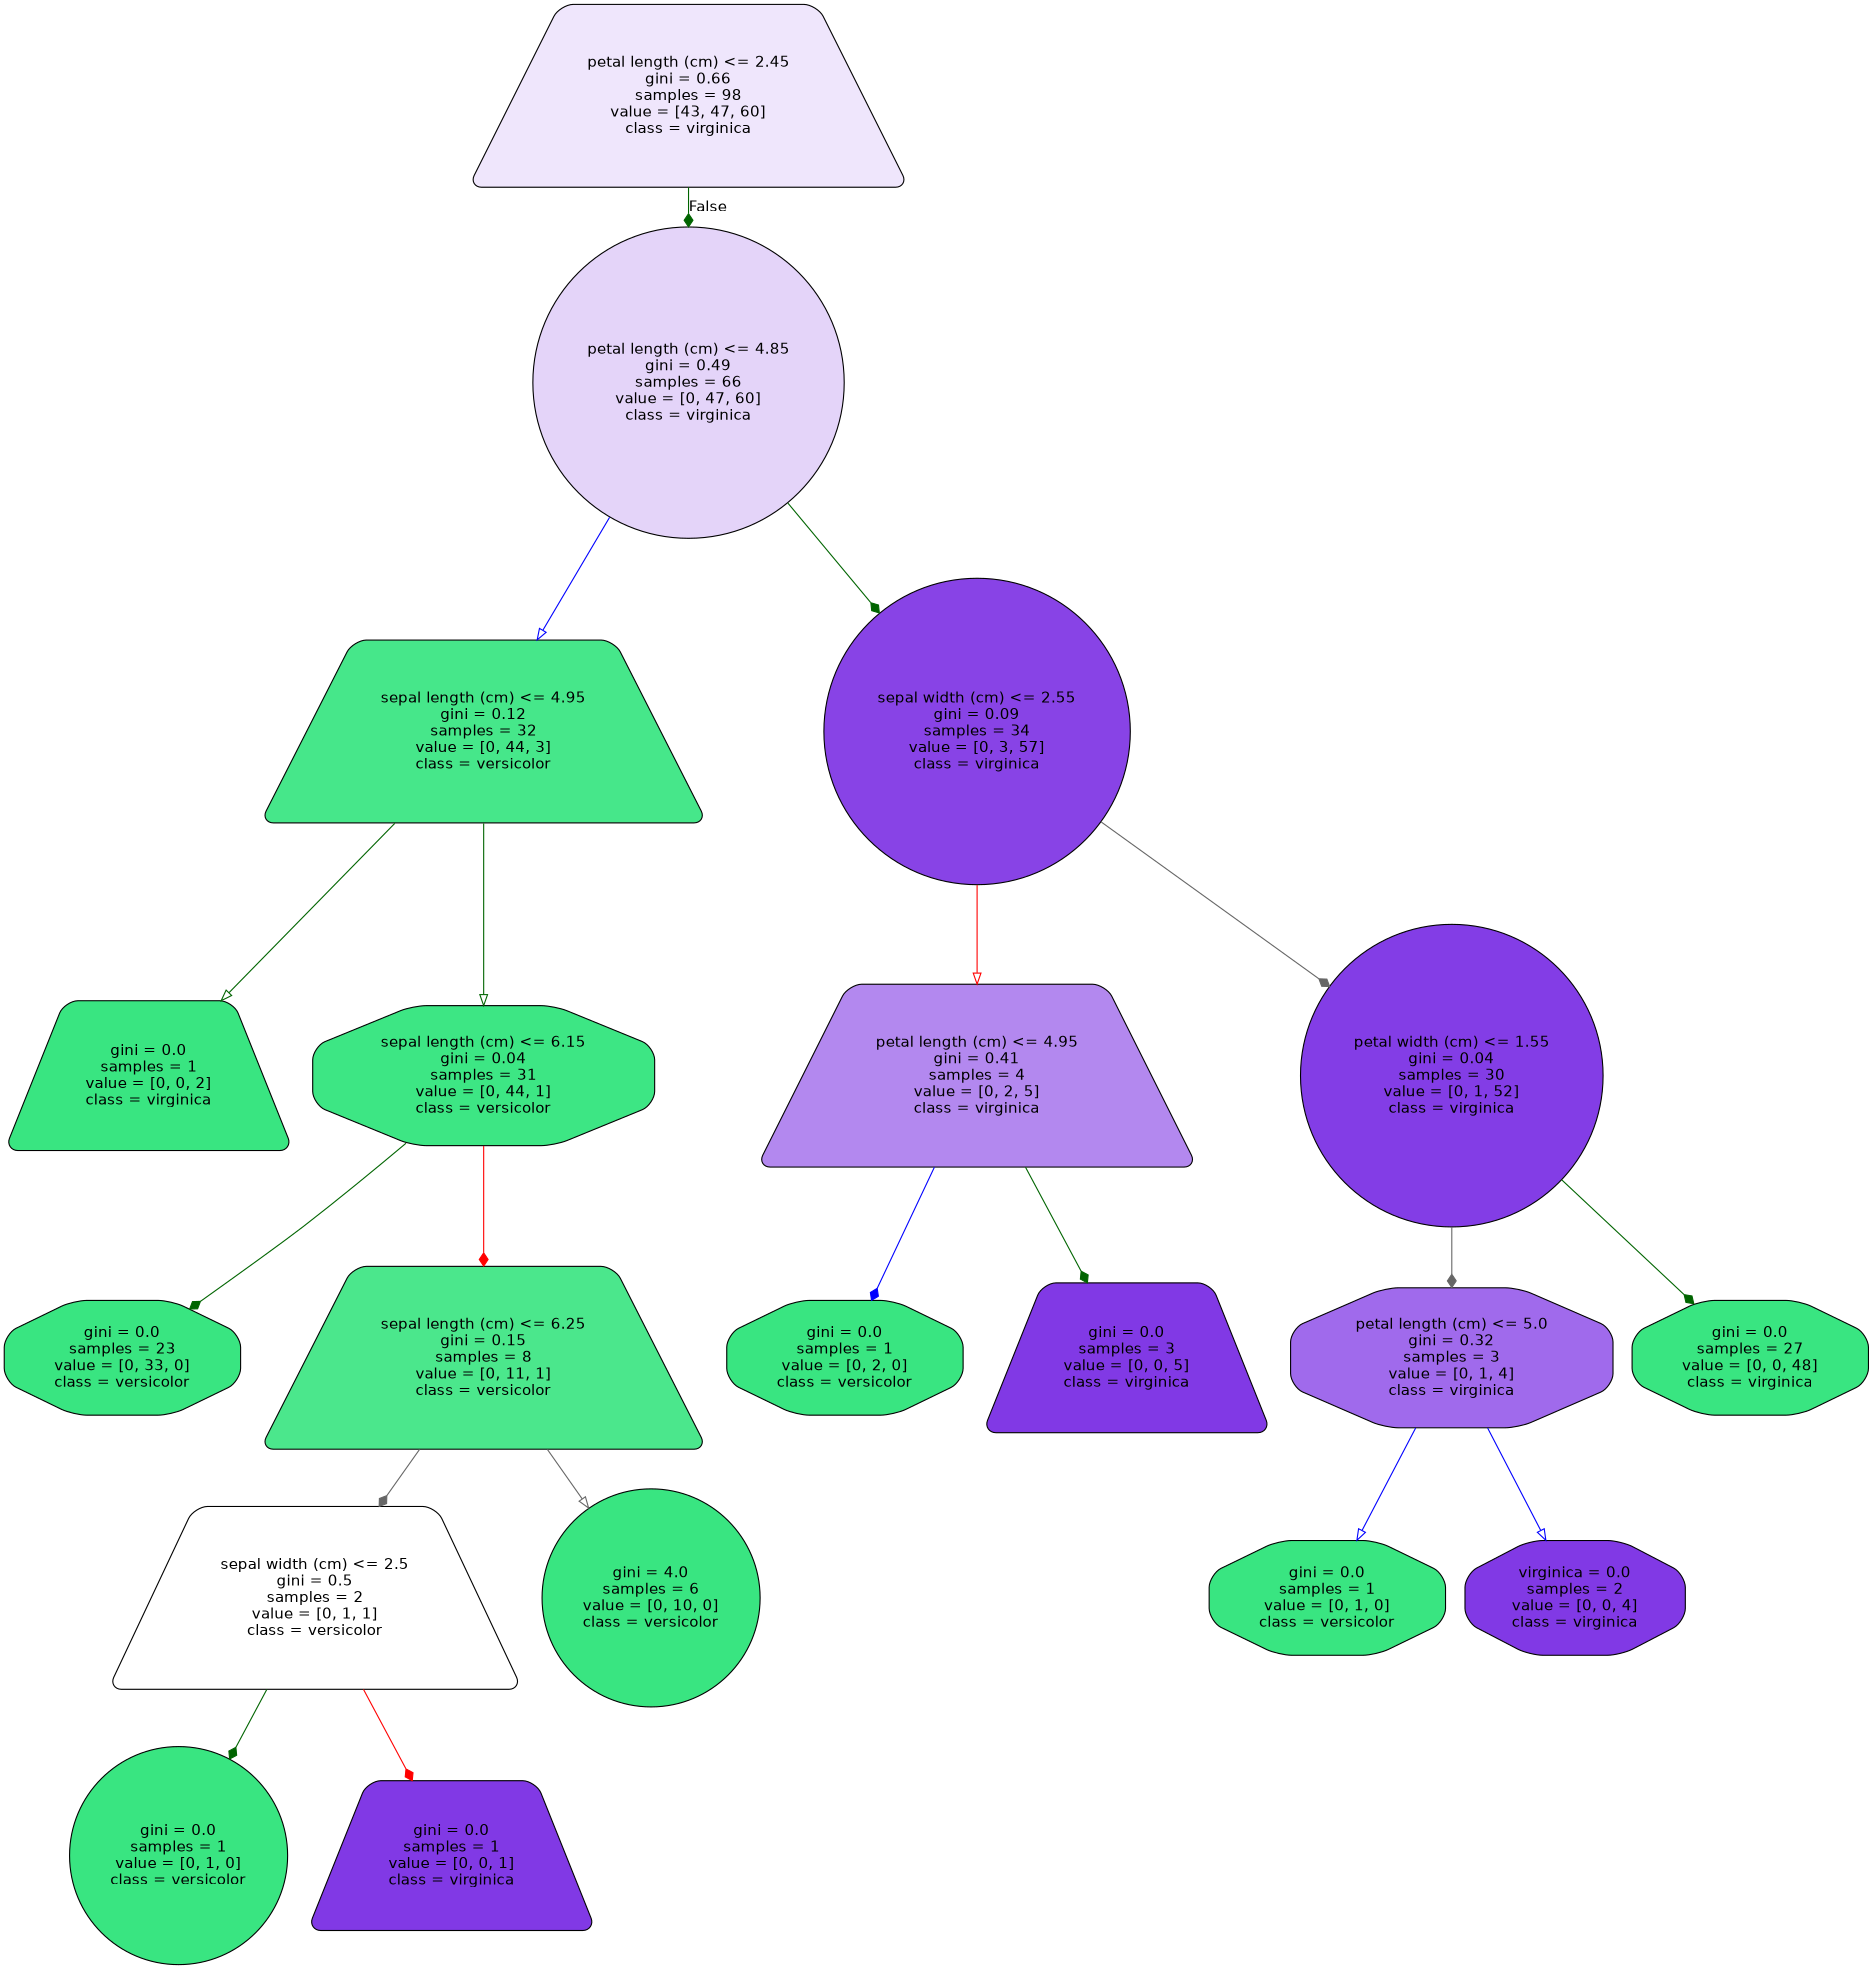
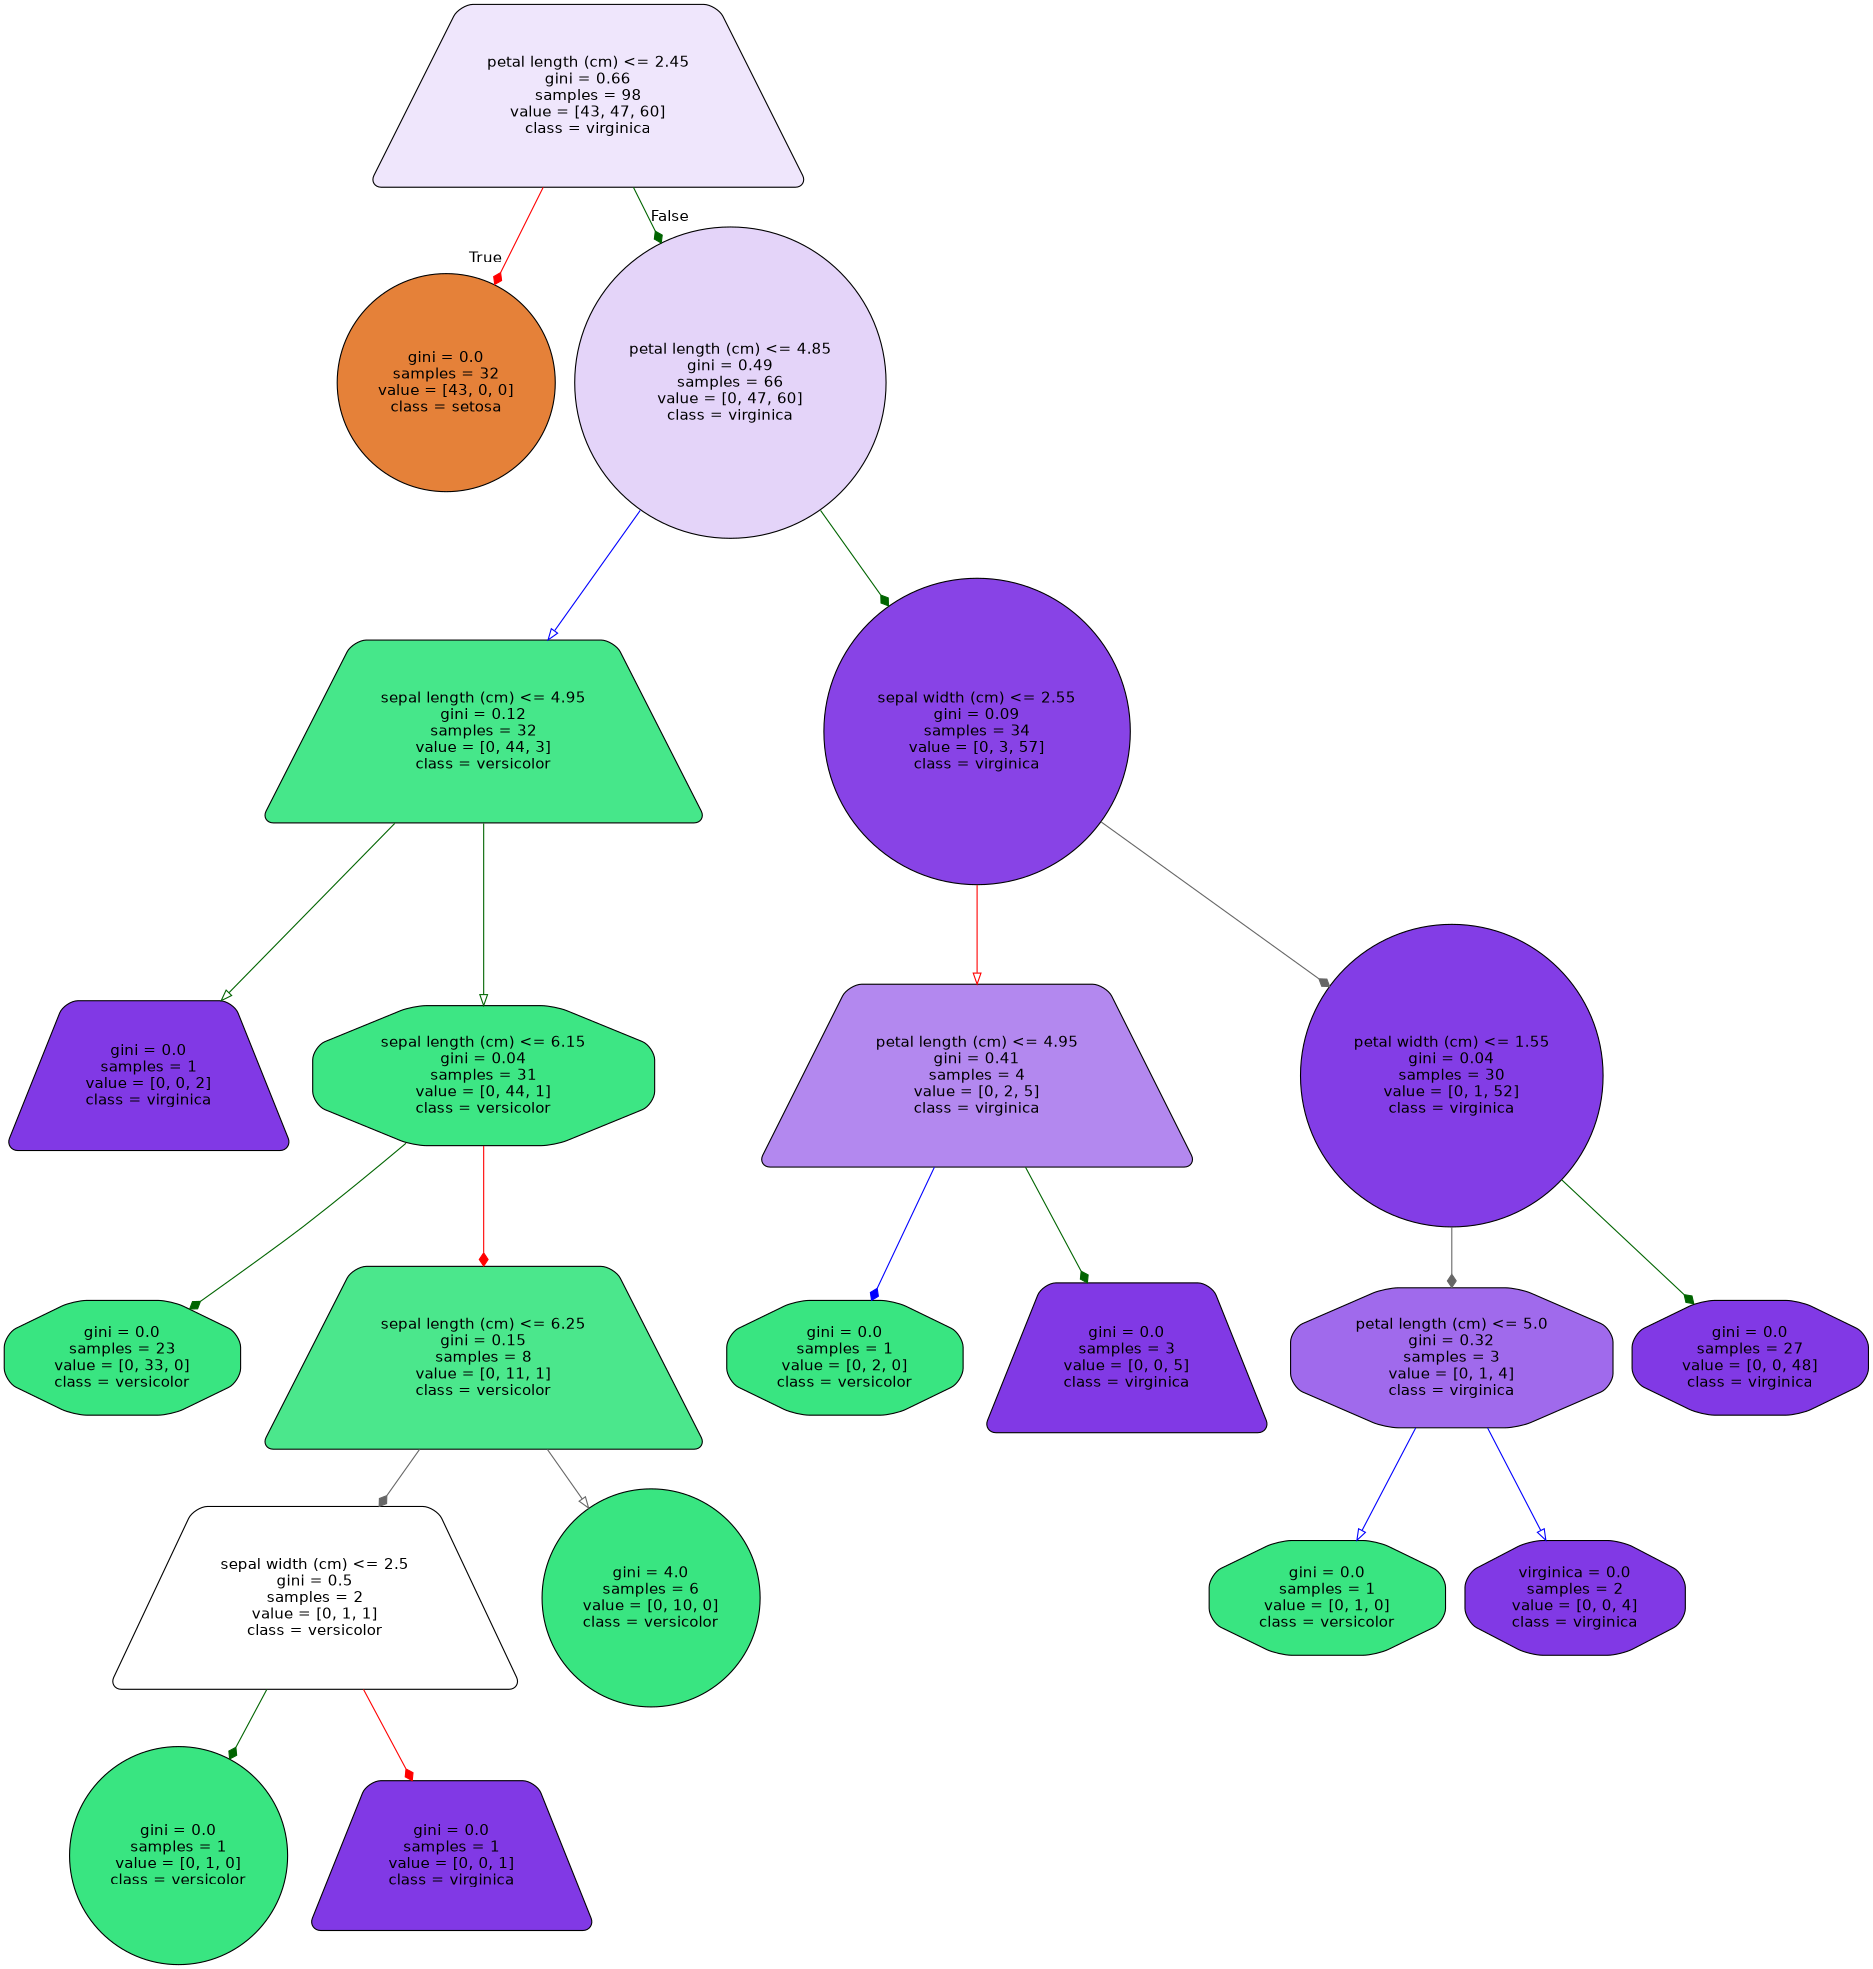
  digraph {
    node [color=black fillcolor="#8139e5" fontname=helvetica shape=trapezium style="filled, rounded"]
    edge [arrowhead=diamond color=darkgreen fontname=helvetica]
    n1 [fillcolor="#efe6fc" label="petal length (cm) <= 2.45\ngini = 0.66\nsamples = 98\nvalue = [43, 47, 60]\nclass = virginica"]
+   n2 [fillcolor="#e58139" label="gini = 0.0\nsamples = 32\nvalue = [43, 0, 0]\nclass = setosa" shape=circle]
    n3 [fillcolor="#e4d4f9" label="petal length (cm) <= 4.85\ngini = 0.49\nsamples = 66\nvalue = [0, 47, 60]\nclass = virginica" shape=circle]
    n4 [fillcolor="#46e78a" label="sepal length (cm) <= 4.95\ngini = 0.12\nsamples = 32\nvalue = [0, 44, 3]\nclass = versicolor"]
    n5 [fillcolor="#8843e6" label="sepal width (cm) <= 2.55\ngini = 0.09\nsamples = 34\nvalue = [0, 3, 57]\nclass = virginica" shape=circle]
-   n6 [fillcolor="#39e581" label="gini = 0.0\nsamples = 1\nvalue = [0, 0, 2]\nclass = virginica"]
+   n6 [label="gini = 0.0\nsamples = 1\nvalue = [0, 0, 2]\nclass = virginica"]
    n7 [fillcolor="#3de684" label="sepal length (cm) <= 6.15\ngini = 0.04\nsamples = 31\nvalue = [0, 44, 1]\nclass = versicolor" shape=octagon]
    n8 [fillcolor="#b388ef" label="petal length (cm) <= 4.95\ngini = 0.41\nsamples = 4\nvalue = [0, 2, 5]\nclass = virginica"]
    n9 [fillcolor="#833de6" label="petal width (cm) <= 1.55\ngini = 0.04\nsamples = 30\nvalue = [0, 1, 52]\nclass = virginica" shape=circle]
    n10 [fillcolor="#39e581" label="gini = 0.0\nsamples = 23\nvalue = [0, 33, 0]\nclass = versicolor" shape=octagon]
    n11 [fillcolor="#4be78c" label="sepal length (cm) <= 6.25\ngini = 0.15\nsamples = 8\nvalue = [0, 11, 1]\nclass = versicolor"]
    n12 [fillcolor="#ffffff" label="sepal width (cm) <= 2.5\ngini = 0.5\nsamples = 2\nvalue = [0, 1, 1]\nclass = versicolor"]
    n13 [fillcolor="#39e581" label="gini = 4.0\nsamples = 6\nvalue = [0, 10, 0]\nclass = versicolor" shape=circle]
    n14 [fillcolor="#39e581" label="gini = 0.0\nsamples = 1\nvalue = [0, 1, 0]\nclass = versicolor" shape=circle]
    n15 [label="gini = 0.0\nsamples = 1\nvalue = [0, 0, 1]\nclass = virginica"]
    n16 [fillcolor="#39e581" label="gini = 0.0\nsamples = 1\nvalue = [0, 2, 0]\nclass = versicolor" shape=octagon]
    n17 [label="gini = 0.0\nsamples = 3\nvalue = [0, 0, 5]\nclass = virginica"]
    n18 [fillcolor="#a06aec" label="petal length (cm) <= 5.0\ngini = 0.32\nsamples = 3\nvalue = [0, 1, 4]\nclass = virginica" shape=octagon]
-   n19 [fillcolor="#39e581" label="gini = 0.0\nsamples = 27\nvalue = [0, 0, 48]\nclass = virginica" shape=octagon]
+   n19 [label="gini = 0.0\nsamples = 27\nvalue = [0, 0, 48]\nclass = virginica" shape=octagon]
    n20 [fillcolor="#39e581" label="gini = 0.0\nsamples = 1\nvalue = [0, 1, 0]\nclass = versicolor" shape=octagon]
    n21 [label="virginica = 0.0\nsamples = 2\nvalue = [0, 0, 4]\nclass = virginica" shape=octagon]
+   n1 -> n2 [color=red headlabel=True labelangle=45 labeldistance=2.5]
    n1 -> n3 [headlabel=False labelangle=-45 labeldistance=2.5]
    n3 -> n4 [arrowhead=onormal color=blue]
    n3 -> n5
    n4 -> n6 [arrowhead=onormal]
    n4 -> n7 [arrowhead=onormal]
    n5 -> n8 [arrowhead=onormal color=red]
    n5 -> n9 [color=gray40]
    n7 -> n10
    n7 -> n11 [color=red]
    n8 -> n16 [color=blue]
    n8 -> n17
    n9 -> n18 [color=gray40]
    n9 -> n19
    n11 -> n12 [color=gray40]
    n11 -> n13 [arrowhead=onormal color=gray40]
    n12 -> n14
    n12 -> n15 [color=red]
    n18 -> n20 [arrowhead=onormal color=blue]
    n18 -> n21 [arrowhead=onormal color=blue]
  }
